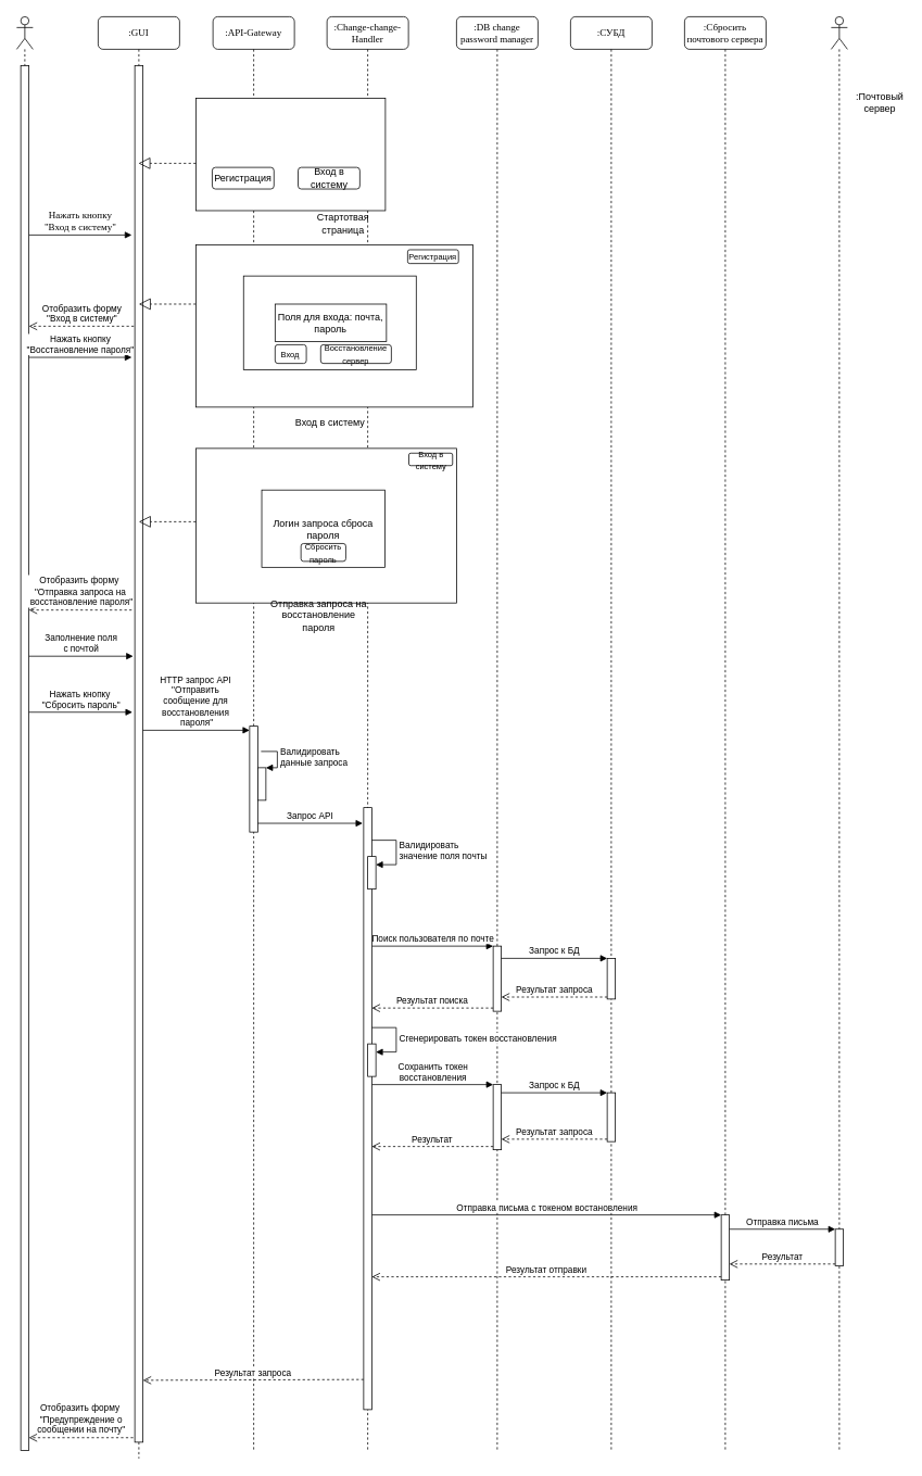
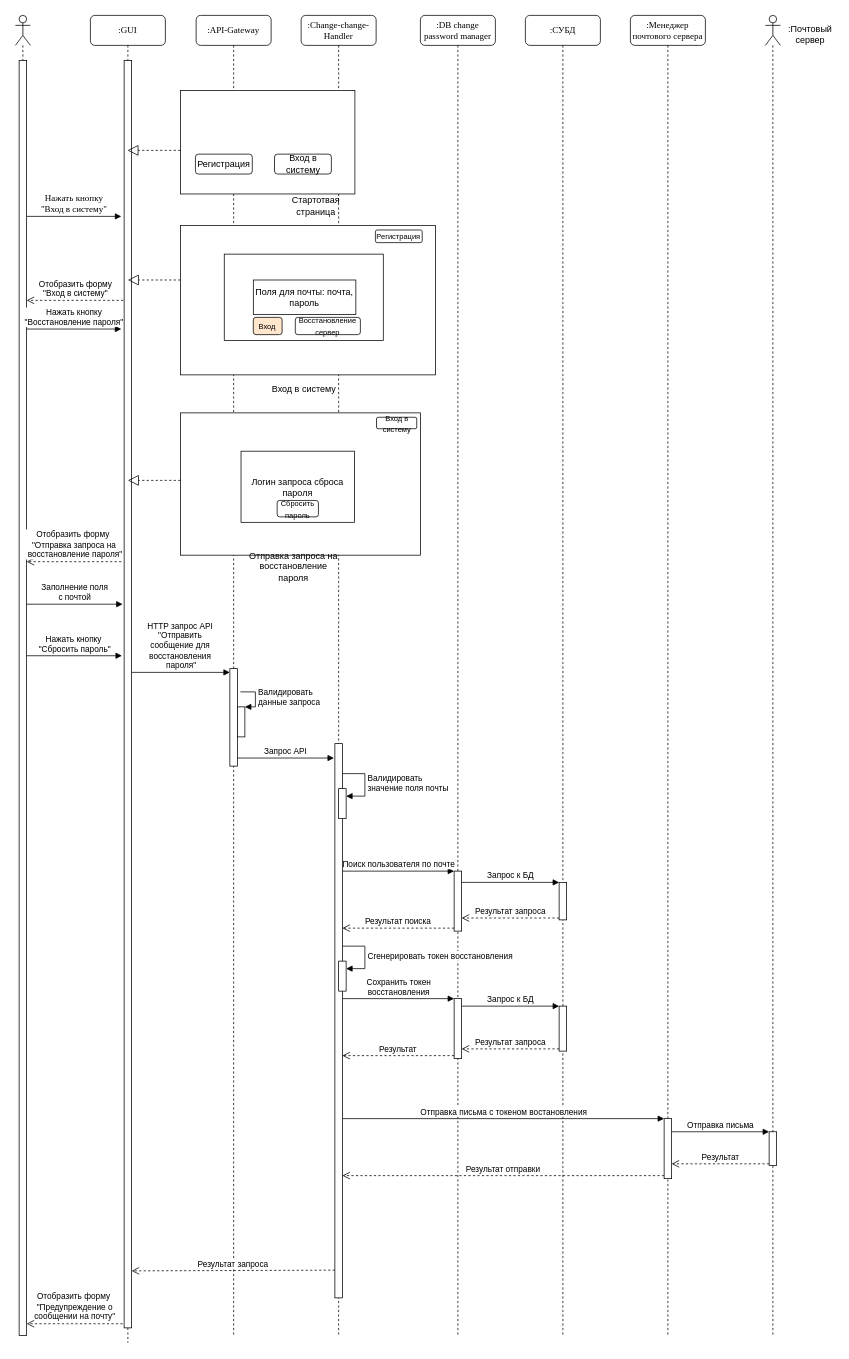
  <mxCell id="0" />
  <mxCell id="1" parent="0" />
  <mxCell id="2" value=":GUI" style="shape=umlLifeline;perimeter=lifelinePerimeter;whiteSpace=wrap;html=1;container=1;collapsible=0;recursiveResize=0;outlineConnect=0;rounded=1;shadow=0;comic=0;labelBackgroundColor=none;strokeWidth=1;fontFamily=Verdana;fontSize=12;align=center;" vertex="1" parent="1"><mxGeometry x="120" y="20" width="100" height="1770" as="geometry" /></mxCell>
  <mxCell id="3" value="" style="html=1;points=[];perimeter=orthogonalPerimeter;" vertex="1" parent="2"><mxGeometry x="45" y="60" width="10" height="1690" as="geometry" /></mxCell>
  <mxCell id="4" value="" style="endArrow=block;dashed=1;endFill=0;endSize=12;html=1;rounded=0;" edge="1" parent="2"><mxGeometry width="160" relative="1" as="geometry"><mxPoint x="120" y="352.83" as="sourcePoint" /><mxPoint x="50" y="352.83" as="targetPoint" /></mxGeometry></mxCell>
  <mxCell id="5" value=":API-Gateway" style="shape=umlLifeline;perimeter=lifelinePerimeter;whiteSpace=wrap;html=1;container=1;collapsible=0;recursiveResize=0;outlineConnect=0;rounded=1;shadow=0;comic=0;labelBackgroundColor=none;strokeWidth=1;fontFamily=Verdana;fontSize=12;align=center;" vertex="1" parent="1"><mxGeometry x="261" y="20" width="100" height="1760" as="geometry" /></mxCell>
  <mxCell id="6" value="" style="html=1;points=[[0,0,0,0,5],[0,1,0,0,-5],[1,0,0,0,5],[1,1,0,0,-5]];perimeter=orthogonalPerimeter;outlineConnect=0;targetShapes=umlLifeline;portConstraint=eastwest;newEdgeStyle={&quot;curved&quot;:0,&quot;rounded&quot;:0};" vertex="1" parent="5"><mxGeometry x="45" y="871" width="10" height="130" as="geometry" /></mxCell>
  <mxCell id="7" value="" style="html=1;points=[];perimeter=orthogonalPerimeter;" vertex="1" parent="5"><mxGeometry x="55" y="922" width="10" height="40" as="geometry" /></mxCell>
  <mxCell id="8" value="Валидировать&lt;br&gt;данные запроса" style="edgeStyle=orthogonalEdgeStyle;html=1;align=left;spacingLeft=2;endArrow=block;rounded=0;entryX=1;entryY=0;exitX=1.4;exitY=0.125;exitDx=0;exitDy=0;exitPerimeter=0;" edge="1" parent="5" target="7"><mxGeometry relative="1" as="geometry"><mxPoint x="59" y="902" as="sourcePoint" /><Array as="points"><mxPoint x="79" y="902" /><mxPoint x="79" y="922" /></Array></mxGeometry></mxCell>
  <mxCell id="9" value=":DB change password manager" style="shape=umlLifeline;perimeter=lifelinePerimeter;whiteSpace=wrap;html=1;container=1;collapsible=0;recursiveResize=0;outlineConnect=0;rounded=1;shadow=0;comic=0;labelBackgroundColor=none;strokeWidth=1;fontFamily=Verdana;fontSize=12;align=center;" vertex="1" parent="1"><mxGeometry x="560" y="20" width="100" height="1760" as="geometry" /></mxCell>
  <mxCell id="10" value="" style="html=1;points=[];perimeter=orthogonalPerimeter;" vertex="1" parent="9"><mxGeometry x="45" y="1141" width="10" height="80" as="geometry" /></mxCell>
  <mxCell id="11" value="" style="html=1;points=[];perimeter=orthogonalPerimeter;" vertex="1" parent="9"><mxGeometry x="45" y="1311" width="10" height="80" as="geometry" /></mxCell>
  <mxCell id="12" value=":СУБД" style="shape=umlLifeline;perimeter=lifelinePerimeter;whiteSpace=wrap;html=1;container=1;collapsible=0;recursiveResize=0;outlineConnect=0;rounded=1;shadow=0;comic=0;labelBackgroundColor=none;strokeWidth=1;fontFamily=Verdana;fontSize=12;align=center;" vertex="1" parent="1"><mxGeometry x="700" y="20" width="100" height="1760" as="geometry" /></mxCell>
  <mxCell id="13" value="" style="html=1;points=[];perimeter=orthogonalPerimeter;" vertex="1" parent="12"><mxGeometry x="45" y="1156" width="10" height="50" as="geometry" /></mxCell>
  <mxCell id="14" value="" style="html=1;points=[];perimeter=orthogonalPerimeter;" vertex="1" parent="12"><mxGeometry x="45" y="1321" width="10" height="60" as="geometry" /></mxCell>
  <mxCell id="15" value="Нажать кнопку &lt;br&gt;&quot;Вход в систему&quot;" style="html=1;verticalAlign=bottom;endArrow=block;labelBackgroundColor=none;fontFamily=Verdana;fontSize=12;edgeStyle=elbowEdgeStyle;elbow=vertical;entryX=-0.374;entryY=0.025;entryDx=0;entryDy=0;entryPerimeter=0;" edge="1" parent="1"><mxGeometry relative="1" as="geometry"><mxPoint x="35" y="288" as="sourcePoint" /><mxPoint x="161.26" y="288.5" as="targetPoint" /></mxGeometry></mxCell>
- <mxCell id="16" value=":Сбросить почтового сервера" style="shape=umlLifeline;perimeter=lifelinePerimeter;whiteSpace=wrap;html=1;container=1;collapsible=0;recursiveResize=0;outlineConnect=0;rounded=1;shadow=0;comic=0;labelBackgroundColor=none;strokeWidth=1;fontFamily=Verdana;fontSize=12;align=center;" vertex="1" parent="1"><mxGeometry x="840" y="20" width="100" height="1760" as="geometry" /></mxCell>
+ <mxCell id="16" value=":Менеджер почтового сервера" style="shape=umlLifeline;perimeter=lifelinePerimeter;whiteSpace=wrap;html=1;container=1;collapsible=0;recursiveResize=0;outlineConnect=0;rounded=1;shadow=0;comic=0;labelBackgroundColor=none;strokeWidth=1;fontFamily=Verdana;fontSize=12;align=center;" vertex="1" parent="1"><mxGeometry x="840" y="20" width="100" height="1760" as="geometry" /></mxCell>
  <mxCell id="17" value="" style="html=1;points=[];perimeter=orthogonalPerimeter;" vertex="1" parent="16"><mxGeometry x="45" y="1471" width="10" height="80" as="geometry" /></mxCell>
  <mxCell id="18" value="" style="shape=umlLifeline;participant=umlActor;perimeter=lifelinePerimeter;whiteSpace=wrap;html=1;container=1;collapsible=0;recursiveResize=0;verticalAlign=top;spacingTop=36;outlineConnect=0;" vertex="1" parent="1"><mxGeometry x="1020" y="20" width="20" height="1760" as="geometry" /></mxCell>
  <mxCell id="19" value="" style="html=1;points=[];perimeter=orthogonalPerimeter;" vertex="1" parent="18"><mxGeometry x="5" y="1488.5" width="10" height="45" as="geometry" /></mxCell>
- <mxCell id="20" value=":Почтовый сервер" style="text;html=1;strokeColor=none;fillColor=none;align=center;verticalAlign=middle;whiteSpace=wrap;rounded=0;" vertex="1" parent="1"><mxGeometry x="1050" y="110" width="60" height="30" as="geometry" /></mxCell>
+ <mxCell id="20" value=":Почтовый сервер" style="text;html=1;strokeColor=none;fillColor=none;align=center;verticalAlign=middle;whiteSpace=wrap;rounded=0;" vertex="1" parent="1"><mxGeometry x="1050" y="30" width="60" height="30" as="geometry" /></mxCell>
  <mxCell id="21" value="" style="shape=umlLifeline;participant=umlActor;perimeter=lifelinePerimeter;whiteSpace=wrap;html=1;container=1;collapsible=0;recursiveResize=0;verticalAlign=top;spacingTop=36;outlineConnect=0;" vertex="1" parent="1"><mxGeometry x="20" y="20" width="20" height="1760" as="geometry" /></mxCell>
  <mxCell id="22" value="" style="html=1;points=[];perimeter=orthogonalPerimeter;" vertex="1" parent="21"><mxGeometry x="5" y="60" width="10" height="1700" as="geometry" /></mxCell>
  <mxCell id="23" value="Нажать кнопку &lt;br&gt;&quot;Восстановление пароля&quot;" style="html=1;verticalAlign=bottom;endArrow=block;rounded=0;entryX=-0.374;entryY=0.081;entryDx=0;entryDy=0;entryPerimeter=0;" edge="1" parent="1"><mxGeometry relative="1" as="geometry"><mxPoint x="35" y="438.22" as="sourcePoint" /><mxPoint x="161.26" y="438.22" as="targetPoint" /></mxGeometry></mxCell>
  <mxCell id="24" value="Отобразить форму&amp;nbsp;&lt;br&gt;&quot;Отправка запроса на&lt;br&gt;&amp;nbsp;восстановление пароля&quot;" style="html=1;verticalAlign=bottom;endArrow=open;dashed=1;endSize=8;rounded=0;exitX=-0.374;exitY=0.12;exitDx=0;exitDy=0;exitPerimeter=0;" edge="1" parent="1"><mxGeometry relative="1" as="geometry"><mxPoint x="35" y="748.4" as="targetPoint" /><mxPoint x="161.26" y="748.4" as="sourcePoint" /></mxGeometry></mxCell>
  <mxCell id="25" value="Отобразить форму &lt;br&gt;&quot;Вход в систему&quot;" style="html=1;verticalAlign=bottom;endArrow=open;dashed=1;endSize=8;rounded=0;exitX=-0.113;exitY=0.058;exitDx=0;exitDy=0;exitPerimeter=0;" edge="1" parent="1"><mxGeometry relative="1" as="geometry"><mxPoint x="163.87" y="399.96" as="sourcePoint" /><mxPoint x="35" y="399.96" as="targetPoint" /></mxGeometry></mxCell>
  <mxCell id="26" value="Заполнение поля &lt;br&gt;с почтой" style="html=1;verticalAlign=bottom;endArrow=block;rounded=0;entryX=-0.2;entryY=0.155;entryDx=0;entryDy=0;entryPerimeter=0;" edge="1" parent="1"><mxGeometry relative="1" as="geometry"><mxPoint x="35" y="805.1" as="sourcePoint" /><mxPoint x="163" y="805.1" as="targetPoint" /></mxGeometry></mxCell>
  <mxCell id="27" value="Нажать кнопку&amp;nbsp;&lt;br&gt;&quot;Сбросить пароль&quot;" style="html=1;verticalAlign=bottom;endArrow=block;rounded=0;entryX=-0.287;entryY=0.361;entryDx=0;entryDy=0;entryPerimeter=0;" edge="1" parent="1"><mxGeometry x="0.003" width="80" relative="1" as="geometry"><mxPoint x="35" y="873.82" as="sourcePoint" /><mxPoint x="162.13" y="873.82" as="targetPoint" /><mxPoint as="offset" /></mxGeometry></mxCell>
  <mxCell id="28" value="HTTP запрос API&amp;nbsp;&lt;div&gt;&quot;Отправить&amp;nbsp;&lt;div&gt;сообщение для&amp;nbsp;&lt;/div&gt;&lt;div&gt;восстановления&amp;nbsp;&lt;/div&gt;&lt;div&gt;пароля&quot;&lt;/div&gt;&lt;/div&gt;" style="html=1;verticalAlign=bottom;endArrow=block;entryX=0;entryY=0;rounded=0;entryDx=0;entryDy=5;entryPerimeter=0;" edge="1" parent="1" target="6"><mxGeometry relative="1" as="geometry"><mxPoint x="175" y="896" as="sourcePoint" /></mxGeometry></mxCell>
  <mxCell id="29" value="Результат запроса" style="html=1;verticalAlign=bottom;endArrow=open;dashed=1;endSize=8;exitX=0;exitY=0.95;rounded=0;" edge="1" parent="1" source="44"><mxGeometry relative="1" as="geometry"><mxPoint x="175" y="1694" as="targetPoint" /></mxGeometry></mxCell>
  <mxCell id="30" value="Поиск пользователя по почте" style="html=1;verticalAlign=bottom;endArrow=block;entryX=0;entryY=0;rounded=0;" edge="1" parent="1" source="44" target="10"><mxGeometry relative="1" as="geometry"><mxPoint x="675" y="1371" as="sourcePoint" /></mxGeometry></mxCell>
  <mxCell id="31" value="Результат поиска" style="html=1;verticalAlign=bottom;endArrow=open;dashed=1;endSize=8;exitX=0;exitY=0.95;rounded=0;" edge="1" parent="1" source="10" target="44"><mxGeometry relative="1" as="geometry"><mxPoint x="675" y="1447" as="targetPoint" /></mxGeometry></mxCell>
  <mxCell id="32" value="Запрос к БД" style="html=1;verticalAlign=bottom;endArrow=block;entryX=0;entryY=0;rounded=0;" edge="1" parent="1" source="10" target="13"><mxGeometry relative="1" as="geometry"><mxPoint x="694" y="1371" as="sourcePoint" /></mxGeometry></mxCell>
  <mxCell id="33" value="Результат запроса" style="html=1;verticalAlign=bottom;endArrow=open;dashed=1;endSize=8;exitX=0;exitY=0.95;rounded=0;" edge="1" parent="1" source="13" target="10"><mxGeometry relative="1" as="geometry"><mxPoint x="694" y="1447" as="targetPoint" /></mxGeometry></mxCell>
  <mxCell id="34" value="Сохранить токен&lt;div&gt;восстановления&lt;/div&gt;" style="html=1;verticalAlign=bottom;endArrow=block;entryX=0;entryY=0;rounded=0;" edge="1" parent="1" source="44" target="11"><mxGeometry relative="1" as="geometry"><mxPoint x="675" y="1561" as="sourcePoint" /></mxGeometry></mxCell>
  <mxCell id="35" value="Результат" style="html=1;verticalAlign=bottom;endArrow=open;dashed=1;endSize=8;exitX=0;exitY=0.95;rounded=0;" edge="1" parent="1" source="11" target="44"><mxGeometry relative="1" as="geometry"><mxPoint x="675" y="1637" as="targetPoint" /></mxGeometry></mxCell>
  <mxCell id="36" value="Запрос к БД" style="html=1;verticalAlign=bottom;endArrow=block;entryX=0;entryY=0;rounded=0;" edge="1" parent="1" source="11" target="14"><mxGeometry relative="1" as="geometry"><mxPoint x="694" y="1561" as="sourcePoint" /></mxGeometry></mxCell>
  <mxCell id="37" value="Результат запроса" style="html=1;verticalAlign=bottom;endArrow=open;dashed=1;endSize=8;exitX=0;exitY=0.95;rounded=0;" edge="1" parent="1" source="14" target="11"><mxGeometry relative="1" as="geometry"><mxPoint x="694" y="1637" as="targetPoint" /></mxGeometry></mxCell>
  <mxCell id="38" value="Отправка письма с токеном востановления" style="html=1;verticalAlign=bottom;endArrow=block;entryX=0;entryY=0;rounded=0;" edge="1" parent="1" source="44" target="17"><mxGeometry relative="1" as="geometry"><mxPoint x="955" y="1721" as="sourcePoint" /></mxGeometry></mxCell>
  <mxCell id="39" value="Результат отправки" style="html=1;verticalAlign=bottom;endArrow=open;dashed=1;endSize=8;exitX=0;exitY=0.95;rounded=0;" edge="1" parent="1" source="17" target="44"><mxGeometry relative="1" as="geometry"><mxPoint x="955" y="1797" as="targetPoint" /></mxGeometry></mxCell>
  <mxCell id="40" value="Отправка письма" style="html=1;verticalAlign=bottom;endArrow=block;entryX=0;entryY=0;rounded=0;" edge="1" parent="1" source="17" target="19"><mxGeometry relative="1" as="geometry"><mxPoint x="974" y="1721" as="sourcePoint" /></mxGeometry></mxCell>
  <mxCell id="41" value="Результат" style="html=1;verticalAlign=bottom;endArrow=open;dashed=1;endSize=8;exitX=0;exitY=0.95;rounded=0;" edge="1" parent="1" source="19" target="17"><mxGeometry relative="1" as="geometry"><mxPoint x="974" y="1797" as="targetPoint" /></mxGeometry></mxCell>
  <mxCell id="42" value="Отобразить форму&amp;nbsp;&lt;br&gt;&quot;Предупреждение о &lt;br&gt;сообщении на почту&quot;" style="html=1;verticalAlign=bottom;endArrow=open;dashed=1;endSize=8;rounded=0;exitX=-0.2;exitY=0.854;exitDx=0;exitDy=0;exitPerimeter=0;" edge="1" parent="1"><mxGeometry relative="1" as="geometry"><mxPoint x="163" y="1764.48" as="sourcePoint" /><mxPoint x="35" y="1764.48" as="targetPoint" /></mxGeometry></mxCell>
  <mxCell id="43" value=":Change-change-Handler" style="shape=umlLifeline;perimeter=lifelinePerimeter;whiteSpace=wrap;html=1;container=1;collapsible=0;recursiveResize=0;outlineConnect=0;rounded=1;shadow=0;comic=0;labelBackgroundColor=none;strokeWidth=1;fontFamily=Verdana;fontSize=12;align=center;" vertex="1" parent="1"><mxGeometry x="401" y="20" width="100" height="1760" as="geometry" /></mxCell>
  <mxCell id="44" value="" style="html=1;points=[];perimeter=orthogonalPerimeter;" vertex="1" parent="43"><mxGeometry x="45" y="971" width="10" height="739" as="geometry" /></mxCell>
  <mxCell id="45" value="" style="html=1;points=[[0,0,0,0,5],[0,1,0,0,-5],[1,0,0,0,5],[1,1,0,0,-5]];perimeter=orthogonalPerimeter;outlineConnect=0;targetShapes=umlLifeline;portConstraint=eastwest;newEdgeStyle={&quot;curved&quot;:0,&quot;rounded&quot;:0};" vertex="1" parent="43"><mxGeometry x="50" y="1261" width="10" height="40" as="geometry" /></mxCell>
  <mxCell id="46" value="Сгенерировать токен восстановления" style="html=1;align=left;spacingLeft=2;endArrow=block;rounded=0;edgeStyle=orthogonalEdgeStyle;curved=0;rounded=0;" edge="1" parent="43" target="45"><mxGeometry relative="1" as="geometry"><mxPoint x="55" y="1241" as="sourcePoint" /><Array as="points"><mxPoint x="85" y="1271" /></Array></mxGeometry></mxCell>
  <mxCell id="47" value="" style="html=1;points=[[0,0,0,0,5],[0,1,0,0,-5],[1,0,0,0,5],[1,1,0,0,-5]];perimeter=orthogonalPerimeter;outlineConnect=0;targetShapes=umlLifeline;portConstraint=eastwest;newEdgeStyle={&quot;curved&quot;:0,&quot;rounded&quot;:0};" vertex="1" parent="43"><mxGeometry x="50" y="1031" width="10" height="40" as="geometry" /></mxCell>
  <mxCell id="48" value="Валидировать&lt;br style=&quot;border-color: var(--border-color);&quot;&gt;значение поля почты" style="html=1;align=left;spacingLeft=2;endArrow=block;rounded=0;edgeStyle=orthogonalEdgeStyle;curved=0;rounded=0;" edge="1" parent="43" target="47"><mxGeometry x="0.012" relative="1" as="geometry"><mxPoint x="55" y="1011" as="sourcePoint" /><Array as="points"><mxPoint x="85" y="1041" /></Array><mxPoint as="offset" /></mxGeometry></mxCell>
  <mxCell id="49" value="Запрос API" style="html=1;verticalAlign=bottom;endArrow=block;entryX=-0.12;entryY=0.026;rounded=0;entryDx=0;entryDy=0;entryPerimeter=0;" edge="1" parent="1" source="6" target="44"><mxGeometry relative="1" as="geometry"><mxPoint x="340" y="1011" as="sourcePoint" /><mxPoint x="471" y="1011" as="targetPoint" /></mxGeometry></mxCell>
  <mxCell id="50" value="" style="group" vertex="1" connectable="0" parent="1"><mxGeometry x="240" y="120" width="242" height="170" as="geometry" /></mxCell>
  <mxCell id="51" value="" style="rounded=0;whiteSpace=wrap;html=1;" vertex="1" parent="50"><mxGeometry width="232.702" height="138.125" as="geometry" /></mxCell>
  <mxCell id="52" value="Стартотвая страница" style="text;html=1;strokeColor=none;fillColor=none;align=center;verticalAlign=middle;whiteSpace=wrap;rounded=0;" vertex="1" parent="50"><mxGeometry x="136.004" y="145.828" width="90.373" height="15.938" as="geometry" /></mxCell>
  <mxCell id="53" value="Вход в систему" style="rounded=1;whiteSpace=wrap;html=1;perimeterSpacing=0;" vertex="1" parent="50"><mxGeometry x="125.519" y="85" width="75.813" height="26.562" as="geometry" /></mxCell>
  <mxCell id="54" value="Регистрация" style="rounded=1;whiteSpace=wrap;html=1;perimeterSpacing=0;" vertex="1" parent="50"><mxGeometry x="20.083" y="85" width="75.813" height="26.562" as="geometry" /></mxCell>
  <mxCell id="55" value="" style="endArrow=block;dashed=1;endFill=0;endSize=12;html=1;rounded=0;" edge="1" parent="50" target="2"><mxGeometry width="160" relative="1" as="geometry"><mxPoint y="80" as="sourcePoint" /><mxPoint x="160" y="80" as="targetPoint" /></mxGeometry></mxCell>
  <mxCell id="56" value="" style="group" connectable="0" vertex="1" parent="1"><mxGeometry x="240" y="300" width="340" height="230" as="geometry" /></mxCell>
  <mxCell id="57" value="v" style="rounded=0;whiteSpace=wrap;html=1;movable=1;resizable=1;rotatable=1;deletable=1;editable=1;locked=0;connectable=1;container=0;" vertex="1" parent="56"><mxGeometry width="340" height="199.333" as="geometry" /></mxCell>
  <mxCell id="58" value="Вход в систему" style="text;html=1;strokeColor=none;fillColor=none;align=center;verticalAlign=middle;whiteSpace=wrap;rounded=0;container=0;" vertex="1" parent="56"><mxGeometry x="80.43" y="207" width="170.358" height="23" as="geometry" /></mxCell>
  <mxCell id="59" value="" style="rounded=0;whiteSpace=wrap;html=1;container=0;" vertex="1" parent="56"><mxGeometry x="58.495" y="38.333" width="212.043" height="115" as="geometry" /></mxCell>
- <mxCell id="60" value="&lt;font style=&quot;font-size: 10px;&quot;&gt;Вход&lt;/font&gt;" style="rounded=1;whiteSpace=wrap;html=1;container=0;" vertex="1" parent="56"><mxGeometry x="97.246" y="122.667" width="38.387" height="23" as="geometry" /></mxCell>
+ <mxCell id="60" value="&lt;font style=&quot;font-size: 10px;&quot;&gt;Вход&lt;/font&gt;" style="rounded=1;whiteSpace=wrap;html=1;container=0;fillColor=#ffe6cc;" vertex="1" parent="56"><mxGeometry x="97.246" y="122.667" width="38.387" height="23" as="geometry" /></mxCell>
  <mxCell id="61" value="&lt;font style=&quot;font-size: 10px;&quot;&gt;Восстановление сервер&lt;/font&gt;" style="rounded=1;whiteSpace=wrap;html=1;container=0;" vertex="1" parent="56"><mxGeometry x="153.24" y="122.67" width="86.76" height="23" as="geometry" /></mxCell>
  <mxCell id="62" value="&lt;font style=&quot;font-size: 10px;&quot;&gt;Регистрация&lt;/font&gt;" style="rounded=1;whiteSpace=wrap;html=1;container=0;" vertex="1" parent="56"><mxGeometry x="260" y="6.13" width="62.45" height="16.87" as="geometry" /></mxCell>
- <mxCell id="63" value="Поля для входа: почта, пароль" style="rounded=0;whiteSpace=wrap;html=1;" vertex="1" parent="56"><mxGeometry x="97.247" y="72.833" width="136.731" height="46" as="geometry" /></mxCell>
+ <mxCell id="63" value="Поля для почты: почта, пароль" style="rounded=0;whiteSpace=wrap;html=1;" vertex="1" parent="56"><mxGeometry x="97.247" y="72.833" width="136.731" height="46" as="geometry" /></mxCell>
  <mxCell id="64" value="" style="group" connectable="0" vertex="1" parent="1"><mxGeometry x="240" y="550" width="320" height="216" as="geometry" /></mxCell>
  <mxCell id="65" value="v" style="rounded=0;whiteSpace=wrap;html=1;" vertex="1" parent="64"><mxGeometry width="320" height="189.73" as="geometry" /></mxCell>
  <mxCell id="66" value="Отправка запроса на восстановление пароля" style="text;html=1;strokeColor=none;fillColor=none;align=center;verticalAlign=middle;whiteSpace=wrap;rounded=0;" vertex="1" parent="64"><mxGeometry x="89.462" y="194.108" width="123.871" height="21.892" as="geometry" /></mxCell>
  <mxCell id="67" value="Логин запроса сброса пароля" style="rounded=0;whiteSpace=wrap;html=1;" vertex="1" parent="64"><mxGeometry x="80.86" y="51.081" width="151.398" height="94.865" as="geometry" /></mxCell>
  <mxCell id="68" value="&lt;font style=&quot;font-size: 10px;&quot;&gt;Вход в систему&lt;/font&gt;" style="rounded=1;whiteSpace=wrap;html=1;" vertex="1" parent="64"><mxGeometry x="261.505" y="5.838" width="53.677" height="15.324" as="geometry" /></mxCell>
  <mxCell id="69" value="&lt;font style=&quot;font-size: 10px;&quot;&gt;Сбросить пароль&lt;/font&gt;" style="rounded=1;whiteSpace=wrap;html=1;" vertex="1" parent="64"><mxGeometry x="129.032" y="116.757" width="55.054" height="21.892" as="geometry" /></mxCell>
  <mxCell id="70" value="" style="endArrow=block;dashed=1;endFill=0;endSize=12;html=1;rounded=0;" edge="1" parent="1"><mxGeometry width="160" relative="1" as="geometry"><mxPoint x="240" y="640" as="sourcePoint" /><mxPoint x="170" y="640" as="targetPoint" /></mxGeometry></mxCell>
